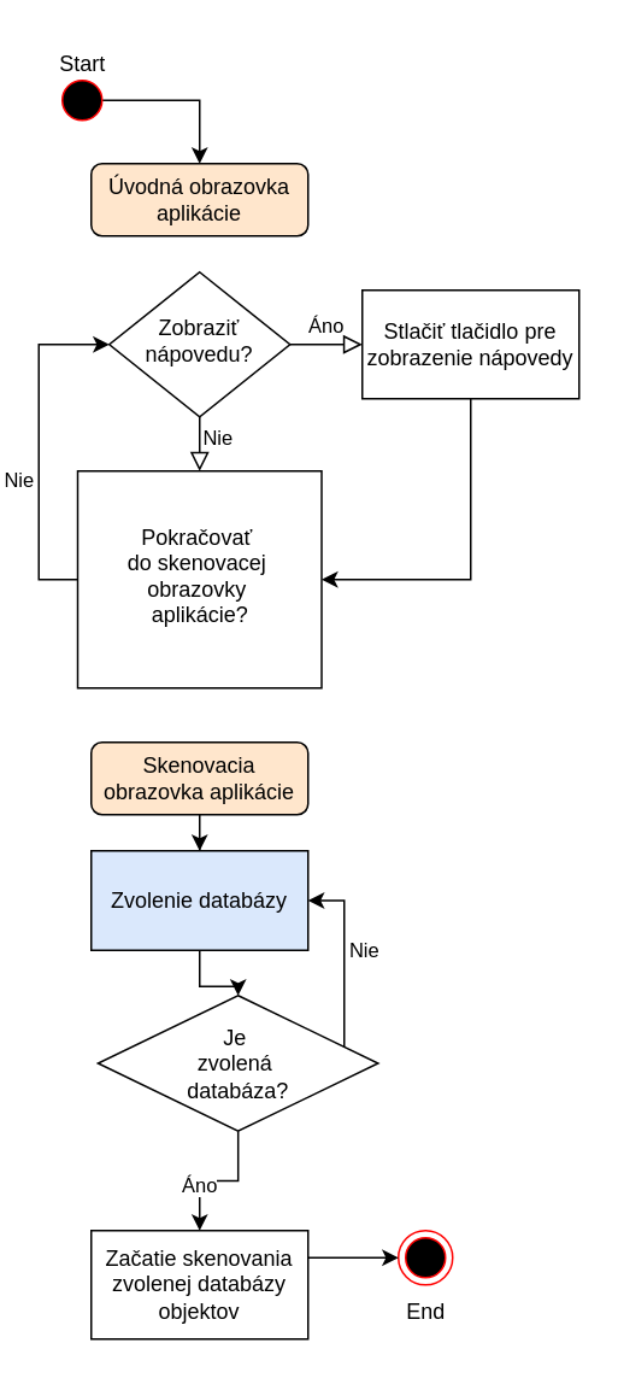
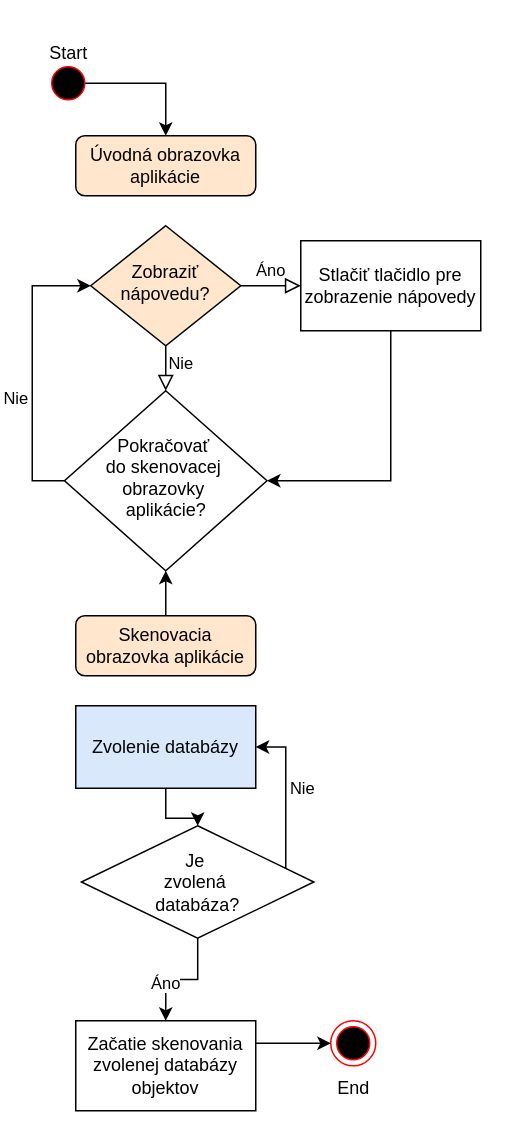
  <mxCell id="0" />
  <mxCell id="1" parent="0" />
  <mxCell id="2" value="Úvodná obrazovka aplikácie" style="rounded=1;whiteSpace=wrap;html=1;fontSize=12;glass=0;strokeWidth=1;shadow=0;fillColor=#ffe6cc;" parent="1" vertex="1"><mxGeometry x="50" y="90" width="120" height="40" as="geometry" /></mxCell>
  <mxCell id="3" value="Nie" style="rounded=0;html=1;jettySize=auto;orthogonalLoop=1;fontSize=11;endArrow=block;endFill=0;endSize=8;strokeWidth=1;shadow=0;labelBackgroundColor=none;edgeStyle=orthogonalEdgeStyle;entryX=0.5;entryY=0;entryDx=0;entryDy=0;" parent="1" source="5" target="12" edge="1"><mxGeometry x="-0.505" y="10" relative="1" as="geometry"><mxPoint as="offset" /><mxPoint x="109" y="300" as="targetPoint" /></mxGeometry></mxCell>
  <mxCell id="4" value="Áno" style="edgeStyle=orthogonalEdgeStyle;rounded=0;html=1;jettySize=auto;orthogonalLoop=1;fontSize=11;endArrow=block;endFill=0;endSize=8;strokeWidth=1;shadow=0;labelBackgroundColor=none;entryX=0;entryY=0.5;entryDx=0;entryDy=0;" parent="1" source="5" target="26" edge="1"><mxGeometry x="0.006" y="10" relative="1" as="geometry"><mxPoint as="offset" /><mxPoint x="200" y="190" as="targetPoint" /></mxGeometry></mxCell>
- <mxCell id="5" value="Zobraziť nápovedu?" style="rhombus;whiteSpace=wrap;html=1;shadow=0;fontFamily=Helvetica;fontSize=12;align=center;strokeWidth=1;spacing=6;spacingTop=-4;" parent="1" vertex="1"><mxGeometry x="60" y="150" width="100" height="80" as="geometry" /></mxCell>
+ <mxCell id="5" value="Zobraziť nápovedu?" style="rhombus;whiteSpace=wrap;html=1;shadow=0;fontFamily=Helvetica;fontSize=12;align=center;strokeWidth=1;spacing=6;spacingTop=-4;fillColor=#ffe6cc;" parent="1" vertex="1"><mxGeometry x="60" y="150" width="100" height="80" as="geometry" /></mxCell>
  <mxCell id="6" style="edgeStyle=orthogonalEdgeStyle;rounded=0;orthogonalLoop=1;jettySize=auto;html=1;exitX=0.814;exitY=0.567;exitDx=0;exitDy=0;exitPerimeter=0;" edge="1" parent="1" source="7" target="2"><mxGeometry relative="1" as="geometry"><Array as="points"><mxPoint x="54" y="55" /><mxPoint x="110" y="55" /></Array></mxGeometry></mxCell>
  <mxCell id="7" value="" style="ellipse;html=1;shape=startState;fillColor=#000000;strokeColor=#ff0000;" vertex="1" parent="1"><mxGeometry x="30" y="40" width="30" height="30" as="geometry" /></mxCell>
  <mxCell id="8" value="" style="ellipse;html=1;shape=endState;fillColor=#000000;strokeColor=#ff0000;direction=south;" vertex="1" parent="1"><mxGeometry x="220" y="680" width="30" height="30" as="geometry" /></mxCell>
  <mxCell id="9" style="edgeStyle=orthogonalEdgeStyle;rounded=0;orthogonalLoop=1;jettySize=auto;html=1;entryX=1;entryY=0.5;entryDx=0;entryDy=0;exitX=0.5;exitY=1;exitDx=0;exitDy=0;" edge="1" parent="1" source="26" target="12"><mxGeometry relative="1" as="geometry"><mxPoint x="110" y="360" as="targetPoint" /><mxPoint x="260" y="217.5" as="sourcePoint" /><Array as="points"><mxPoint x="260" y="190" /><mxPoint x="260" y="360" /></Array></mxGeometry></mxCell>
  <mxCell id="10" style="edgeStyle=orthogonalEdgeStyle;rounded=0;orthogonalLoop=1;jettySize=auto;html=1;entryX=0;entryY=0.5;entryDx=0;entryDy=0;" edge="1" parent="1" source="12" target="5"><mxGeometry relative="1" as="geometry"><Array as="points"><mxPoint x="21" y="320" /><mxPoint x="21" y="190" /></Array></mxGeometry></mxCell>
  <mxCell id="11" value="Nie" style="edgeLabel;html=1;align=center;verticalAlign=middle;resizable=0;points=[];" vertex="1" connectable="0" parent="10"><mxGeometry x="-0.173" y="-1" relative="1" as="geometry"><mxPoint x="-13" y="2" as="offset" /></mxGeometry></mxCell>
- <mxCell id="12" value="Pokračovať&amp;nbsp;&lt;div&gt;do skenovacej&amp;nbsp;&lt;div&gt;obrazovky&amp;nbsp;&lt;/div&gt;&lt;div&gt;aplikácie?&lt;/div&gt;&lt;/div&gt;" style="whiteSpace=wrap;html=1;shadow=0;fontFamily=Helvetica;fontSize=12;align=center;strokeWidth=1;spacing=6;spacingTop=-4;rounded=0;" vertex="1" parent="1"><mxGeometry x="42.5" y="260" width="135" height="120" as="geometry" /></mxCell>
- <mxCell id="13" value="" style="edgeStyle=orthogonalEdgeStyle;rounded=0;orthogonalLoop=1;jettySize=auto;html=1;entryX=0.5;entryY=0;entryDx=0;entryDy=0;" edge="1" parent="1" source="14" target="18"><mxGeometry relative="1" as="geometry"><mxPoint x="110" y="530" as="targetPoint" /></mxGeometry></mxCell>
+ <mxCell id="12" value="Pokračovať&amp;nbsp;&lt;div&gt;do skenovacej&amp;nbsp;&lt;div&gt;obrazovky&amp;nbsp;&lt;/div&gt;&lt;div&gt;aplikácie?&lt;/div&gt;&lt;/div&gt;" style="rhombus;whiteSpace=wrap;html=1;shadow=0;fontFamily=Helvetica;fontSize=12;align=center;strokeWidth=1;spacing=6;spacingTop=-4;" vertex="1" parent="1"><mxGeometry x="42.5" y="260" width="135" height="120" as="geometry" /></mxCell>
+ <mxCell id="13" value="" style="edgeStyle=orthogonalEdgeStyle;rounded=0;orthogonalLoop=1;jettySize=auto;html=1;" edge="1" parent="1" source="14" target="12"><mxGeometry relative="1" as="geometry"><mxPoint x="110" y="530" as="targetPoint" /></mxGeometry></mxCell>
  <mxCell id="14" value="Skenovacia obrazovka aplikácie" style="rounded=1;whiteSpace=wrap;html=1;fontSize=12;glass=0;strokeWidth=1;shadow=0;fillColor=#ffe6cc;" vertex="1" parent="1"><mxGeometry x="50" y="410" width="120" height="40" as="geometry" /></mxCell>
  <mxCell id="15" value="Start" style="text;html=1;align=center;verticalAlign=middle;resizable=0;points=[];autosize=1;strokeColor=none;fillColor=none;" vertex="1" parent="1"><mxGeometry x="20" width="50" height="30" as="geometry" y="20" /></mxCell>
  <mxCell id="16" value="End" style="text;html=1;align=center;verticalAlign=middle;resizable=0;points=[];autosize=1;strokeColor=none;fillColor=none;" vertex="1" parent="1"><mxGeometry x="215" y="710" width="40" height="30" as="geometry" /></mxCell>
  <mxCell id="17" value="" style="edgeStyle=orthogonalEdgeStyle;rounded=0;orthogonalLoop=1;jettySize=auto;html=1;" edge="1" parent="1" source="18" target="23"><mxGeometry relative="1" as="geometry" /></mxCell>
  <mxCell id="18" value="&lt;div&gt;Zvolenie databázy&lt;/div&gt;" style="rounded=0;whiteSpace=wrap;html=1;verticalAlign=middle;horizontal=1;fillColor=#dae8fc;" vertex="1" parent="1"><mxGeometry x="50" y="470" width="120" height="55" as="geometry" /></mxCell>
  <mxCell id="19" value="" style="edgeStyle=orthogonalEdgeStyle;rounded=0;orthogonalLoop=1;jettySize=auto;html=1;entryX=1;entryY=0.5;entryDx=0;entryDy=0;" edge="1" parent="1" source="23" target="18"><mxGeometry relative="1" as="geometry"><mxPoint x="260" y="640" as="targetPoint" /><Array as="points"><mxPoint x="190" y="600" /><mxPoint x="190" y="497" /></Array></mxGeometry></mxCell>
  <mxCell id="20" value="Nie" style="edgeLabel;html=1;align=center;verticalAlign=middle;resizable=0;points=[];" vertex="1" connectable="0" parent="19"><mxGeometry x="0.098" relative="1" as="geometry"><mxPoint x="10" y="1" as="offset" /></mxGeometry></mxCell>
  <mxCell id="21" value="" style="edgeStyle=orthogonalEdgeStyle;rounded=0;orthogonalLoop=1;jettySize=auto;html=1;" edge="1" parent="1" source="23" target="25"><mxGeometry relative="1" as="geometry" /></mxCell>
  <mxCell id="22" value="Áno" style="edgeLabel;html=1;align=center;verticalAlign=middle;resizable=0;points=[];" vertex="1" connectable="0" parent="21"><mxGeometry x="-0.135" y="2" relative="1" as="geometry"><mxPoint x="-16" as="offset" /></mxGeometry></mxCell>
  <mxCell id="23" value="Je&amp;nbsp;&lt;div&gt;zvolená&amp;nbsp;&lt;/div&gt;&lt;div&gt;databáza?&lt;/div&gt;" style="rhombus;whiteSpace=wrap;html=1;rounded=0;verticalAlign=middle;" vertex="1" parent="1"><mxGeometry x="53.75" y="550" width="155" height="75" as="geometry" /></mxCell>
  <mxCell id="24" style="edgeStyle=orthogonalEdgeStyle;rounded=0;orthogonalLoop=1;jettySize=auto;html=1;entryX=0.5;entryY=1;entryDx=0;entryDy=0;" edge="1" parent="1" source="25" target="8"><mxGeometry relative="1" as="geometry"><Array as="points"><mxPoint x="190" y="695" /><mxPoint x="190" y="695" /></Array></mxGeometry></mxCell>
  <mxCell id="25" value="Začatie skenovania zvolenej databázy objektov" style="whiteSpace=wrap;html=1;rounded=0;" vertex="1" parent="1"><mxGeometry x="50" y="680" width="120" height="60" as="geometry" /></mxCell>
  <mxCell id="26" value="&lt;span style=&quot;color: rgba(0, 0, 0, 0); font-family: monospace; font-size: 0px; text-align: start; text-wrap: nowrap;&quot;&gt;%3CmxGraphModel%3E%3Croot%3E%3CmxCell%20id%3D%220%22%2F%3E%3CmxCell%20id%3D%221%22%20parent%3D%220%22%2F%3E%3CmxCell%20id%3D%222%22%20value%3D%22Za%C4%8Datie%20skenovania%20zvolenej%20datab%C3%A1zy%20objektov%22%20style%3D%22whiteSpace%3Dwrap%3Bhtml%3D1%3Brounded%3D0%3B%22%20vertex%3D%221%22%20parent%3D%221%22%3E%3CmxGeometry%20x%3D%22130%22%20y%3D%22710%22%20width%3D%22120%22%20height%3D%2260%22%20as%3D%22geometry%22%2F%3E%3C%2FmxCell%3E%3C%2Froot%3E%3C%2FmxGraphModel%3E&lt;/span&gt;Stlačiť tlačidlo pre zobrazenie nápovedy" style="whiteSpace=wrap;html=1;rounded=0;" vertex="1" parent="1"><mxGeometry x="200" y="160" width="120" height="60" as="geometry" /></mxCell>
